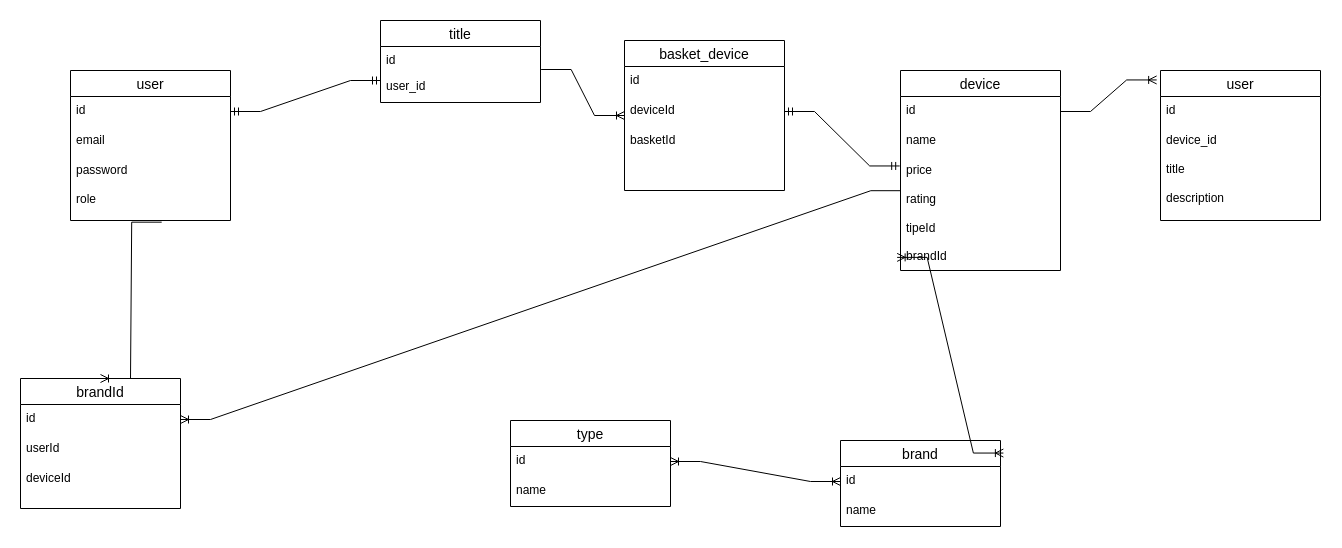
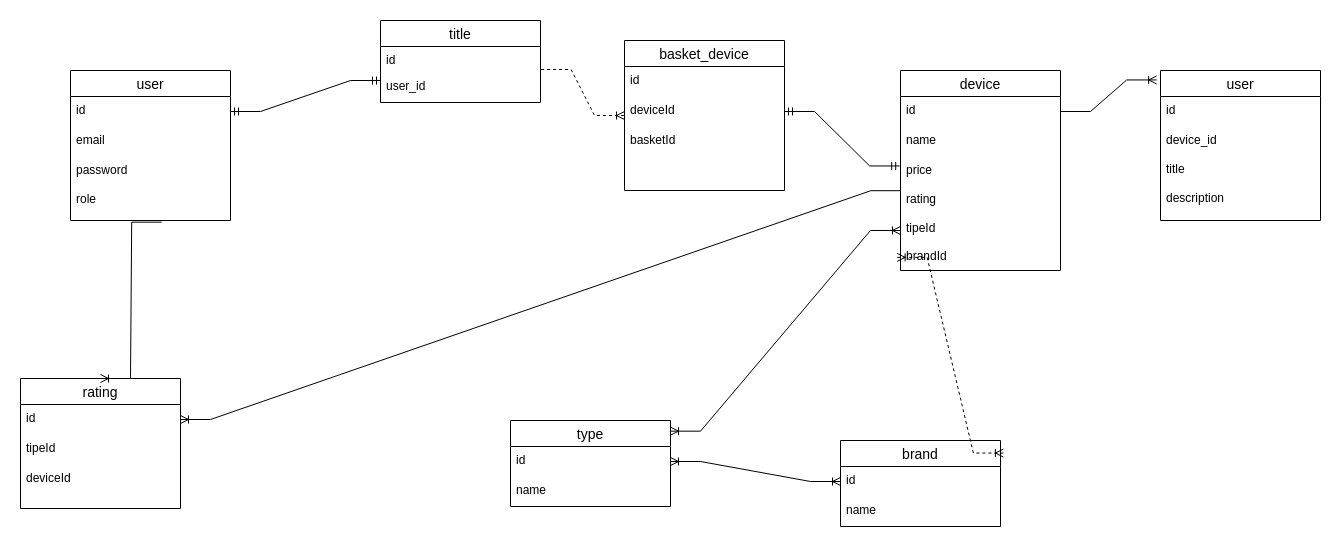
  <mxCell id="0" />
  <mxCell id="1" parent="0" />
  <mxCell id="2" value="user" style="swimlane;fontStyle=0;childLayout=stackLayout;horizontal=1;startSize=26;horizontalStack=0;resizeParent=1;resizeParentMax=0;resizeLast=0;collapsible=1;marginBottom=0;align=center;fontSize=14;" vertex="1" parent="1"><mxGeometry x="70" y="70" width="160" height="150" as="geometry" /></mxCell>
  <mxCell id="3" value="id" style="text;strokeColor=none;fillColor=none;spacingLeft=4;spacingRight=4;overflow=hidden;rotatable=0;points=[[0,0.5],[1,0.5]];portConstraint=eastwest;fontSize=12;whiteSpace=wrap;html=1;" vertex="1" parent="2"><mxGeometry y="26" width="160" height="30" as="geometry" /></mxCell>
  <mxCell id="4" value="email" style="text;strokeColor=none;fillColor=none;spacingLeft=4;spacingRight=4;overflow=hidden;rotatable=0;points=[[0,0.5],[1,0.5]];portConstraint=eastwest;fontSize=12;whiteSpace=wrap;html=1;" vertex="1" parent="2"><mxGeometry y="56" width="160" height="30" as="geometry" /></mxCell>
  <mxCell id="5" value="&lt;div&gt;password&lt;/div&gt;&lt;div&gt;&lt;br&gt;&lt;/div&gt;&lt;div&gt;role&lt;/div&gt;" style="text;strokeColor=none;fillColor=none;spacingLeft=4;spacingRight=4;overflow=hidden;rotatable=0;points=[[0,0.5],[1,0.5]];portConstraint=eastwest;fontSize=12;whiteSpace=wrap;html=1;" vertex="1" parent="2"><mxGeometry y="86" width="160" height="64" as="geometry" /></mxCell>
  <mxCell id="6" value="title" style="swimlane;fontStyle=0;childLayout=stackLayout;horizontal=1;startSize=26;horizontalStack=0;resizeParent=1;resizeParentMax=0;resizeLast=0;collapsible=1;marginBottom=0;align=center;fontSize=14;" vertex="1" parent="1"><mxGeometry x="380" y="20" width="160" height="82" as="geometry" /></mxCell>
  <mxCell id="7" value="id" style="text;strokeColor=none;fillColor=none;spacingLeft=4;spacingRight=4;overflow=hidden;rotatable=0;points=[[0,0.5],[1,0.5]];portConstraint=eastwest;fontSize=12;whiteSpace=wrap;html=1;" vertex="1" parent="6"><mxGeometry y="26" width="160" height="26" as="geometry" /></mxCell>
  <mxCell id="8" value="user_id" style="text;strokeColor=none;fillColor=none;spacingLeft=4;spacingRight=4;overflow=hidden;rotatable=0;points=[[0,0.5],[1,0.5]];portConstraint=eastwest;fontSize=12;whiteSpace=wrap;html=1;" vertex="1" parent="6"><mxGeometry y="52" width="160" height="30" as="geometry" /></mxCell>
  <mxCell id="9" value="" style="edgeStyle=entityRelationEdgeStyle;fontSize=12;html=1;endArrow=ERmandOne;startArrow=ERmandOne;rounded=0;exitX=1;exitY=0.5;exitDx=0;exitDy=0;entryX=0;entryY=0.267;entryDx=0;entryDy=0;entryPerimeter=0;" edge="1" parent="1" source="3" target="8"><mxGeometry width="100" height="100" relative="1" as="geometry"><mxPoint x="308.56" y="152.77" as="sourcePoint" /><mxPoint x="400" y="145" as="targetPoint" /></mxGeometry></mxCell>
  <mxCell id="10" value="device" style="swimlane;fontStyle=0;childLayout=stackLayout;horizontal=1;startSize=26;horizontalStack=0;resizeParent=1;resizeParentMax=0;resizeLast=0;collapsible=1;marginBottom=0;align=center;fontSize=14;" vertex="1" parent="1"><mxGeometry x="900" y="70" width="160" height="200" as="geometry" /></mxCell>
  <mxCell id="11" value="id" style="text;strokeColor=none;fillColor=none;spacingLeft=4;spacingRight=4;overflow=hidden;rotatable=0;points=[[0,0.5],[1,0.5]];portConstraint=eastwest;fontSize=12;whiteSpace=wrap;html=1;" vertex="1" parent="10"><mxGeometry y="26" width="160" height="30" as="geometry" /></mxCell>
  <mxCell id="12" value="name" style="text;strokeColor=none;fillColor=none;spacingLeft=4;spacingRight=4;overflow=hidden;rotatable=0;points=[[0,0.5],[1,0.5]];portConstraint=eastwest;fontSize=12;whiteSpace=wrap;html=1;" vertex="1" parent="10"><mxGeometry y="56" width="160" height="30" as="geometry" /></mxCell>
  <mxCell id="13" value="&lt;div&gt;price&lt;/div&gt;&lt;div&gt;&lt;br&gt;&lt;/div&gt;&lt;div&gt;rating&lt;/div&gt;&lt;div&gt;&lt;br&gt;&lt;/div&gt;&lt;div&gt;tipeId&lt;/div&gt;&lt;div&gt;&lt;br&gt;&lt;/div&gt;&lt;div&gt;brandId&lt;/div&gt;" style="text;strokeColor=none;fillColor=none;spacingLeft=4;spacingRight=4;overflow=hidden;rotatable=0;points=[[0,0.5],[1,0.5]];portConstraint=eastwest;fontSize=12;whiteSpace=wrap;html=1;" vertex="1" parent="10"><mxGeometry y="86" width="160" height="114" as="geometry" /></mxCell>
  <mxCell id="14" value="type" style="swimlane;fontStyle=0;childLayout=stackLayout;horizontal=1;startSize=26;horizontalStack=0;resizeParent=1;resizeParentMax=0;resizeLast=0;collapsible=1;marginBottom=0;align=center;fontSize=14;" vertex="1" parent="1"><mxGeometry x="510" y="420" width="160" height="86" as="geometry" /></mxCell>
  <mxCell id="15" value="id" style="text;strokeColor=none;fillColor=none;spacingLeft=4;spacingRight=4;overflow=hidden;rotatable=0;points=[[0,0.5],[1,0.5]];portConstraint=eastwest;fontSize=12;whiteSpace=wrap;html=1;" vertex="1" parent="14"><mxGeometry y="26" width="160" height="30" as="geometry" /></mxCell>
  <mxCell id="16" value="name" style="text;strokeColor=none;fillColor=none;spacingLeft=4;spacingRight=4;overflow=hidden;rotatable=0;points=[[0,0.5],[1,0.5]];portConstraint=eastwest;fontSize=12;whiteSpace=wrap;html=1;" vertex="1" parent="14"><mxGeometry y="56" width="160" height="30" as="geometry" /></mxCell>
  <mxCell id="17" value="brand" style="swimlane;fontStyle=0;childLayout=stackLayout;horizontal=1;startSize=26;horizontalStack=0;resizeParent=1;resizeParentMax=0;resizeLast=0;collapsible=1;marginBottom=0;align=center;fontSize=14;" vertex="1" parent="1"><mxGeometry x="840" y="440" width="160" height="86" as="geometry" /></mxCell>
  <mxCell id="18" value="id" style="text;strokeColor=none;fillColor=none;spacingLeft=4;spacingRight=4;overflow=hidden;rotatable=0;points=[[0,0.5],[1,0.5]];portConstraint=eastwest;fontSize=12;whiteSpace=wrap;html=1;" vertex="1" parent="17"><mxGeometry y="26" width="160" height="30" as="geometry" /></mxCell>
  <mxCell id="19" value="name" style="text;strokeColor=none;fillColor=none;spacingLeft=4;spacingRight=4;overflow=hidden;rotatable=0;points=[[0,0.5],[1,0.5]];portConstraint=eastwest;fontSize=12;whiteSpace=wrap;html=1;" vertex="1" parent="17"><mxGeometry y="56" width="160" height="30" as="geometry" /></mxCell>
- <mxCell id="21" value="" style="edgeStyle=entityRelationEdgeStyle;fontSize=12;html=1;endArrow=ERoneToMany;startArrow=ERoneToMany;rounded=0;entryX=-0.021;entryY=0.885;entryDx=0;entryDy=0;entryPerimeter=0;exitX=1.018;exitY=0.146;exitDx=0;exitDy=0;exitPerimeter=0;" edge="1" parent="1" source="17" target="13"><mxGeometry width="100" height="100" relative="1" as="geometry"><mxPoint x="970" y="410" as="sourcePoint" /><mxPoint x="550" y="380" as="targetPoint" /></mxGeometry></mxCell>
+ <mxCell id="20" value="" style="edgeStyle=entityRelationEdgeStyle;fontSize=12;html=1;endArrow=ERoneToMany;startArrow=ERoneToMany;rounded=0;exitX=1;exitY=0.124;exitDx=0;exitDy=0;entryX=0;entryY=0.649;entryDx=0;entryDy=0;entryPerimeter=0;exitPerimeter=0;" edge="1" parent="1" source="14" target="13"><mxGeometry width="100" height="100" relative="1" as="geometry"><mxPoint x="680" y="380" as="sourcePoint" /><mxPoint x="780" y="280" as="targetPoint" /></mxGeometry></mxCell>
+ <mxCell id="21" value="" style="edgeStyle=entityRelationEdgeStyle;fontSize=12;html=1;endArrow=ERoneToMany;startArrow=ERoneToMany;rounded=0;entryX=-0.021;entryY=0.885;entryDx=0;entryDy=0;entryPerimeter=0;exitX=1.018;exitY=0.146;exitDx=0;exitDy=0;exitPerimeter=0;dashed=1;" edge="1" parent="1" source="17" target="13"><mxGeometry width="100" height="100" relative="1" as="geometry"><mxPoint x="970" y="410" as="sourcePoint" /><mxPoint x="550" y="380" as="targetPoint" /></mxGeometry></mxCell>
  <mxCell id="22" value="" style="edgeStyle=entityRelationEdgeStyle;fontSize=12;html=1;endArrow=ERoneToMany;startArrow=ERoneToMany;rounded=0;exitX=1;exitY=0.5;exitDx=0;exitDy=0;entryX=0;entryY=0.5;entryDx=0;entryDy=0;" edge="1" parent="1" source="15" target="18"><mxGeometry width="100" height="100" relative="1" as="geometry"><mxPoint x="740" y="620" as="sourcePoint" /><mxPoint x="840" y="520" as="targetPoint" /></mxGeometry></mxCell>
  <mxCell id="23" value="user" style="swimlane;fontStyle=0;childLayout=stackLayout;horizontal=1;startSize=26;horizontalStack=0;resizeParent=1;resizeParentMax=0;resizeLast=0;collapsible=1;marginBottom=0;align=center;fontSize=14;" vertex="1" parent="1"><mxGeometry x="1160" y="70" width="160" height="150" as="geometry" /></mxCell>
  <mxCell id="24" value="id" style="text;strokeColor=none;fillColor=none;spacingLeft=4;spacingRight=4;overflow=hidden;rotatable=0;points=[[0,0.5],[1,0.5]];portConstraint=eastwest;fontSize=12;whiteSpace=wrap;html=1;" vertex="1" parent="23"><mxGeometry y="26" width="160" height="30" as="geometry" /></mxCell>
  <mxCell id="25" value="device_id&lt;div&gt;&lt;br&gt;&lt;/div&gt;&lt;div&gt;title&lt;/div&gt;&lt;div&gt;&lt;br&gt;&lt;/div&gt;&lt;div&gt;description&lt;/div&gt;&lt;div&gt;&lt;br&gt;&lt;/div&gt;" style="text;strokeColor=none;fillColor=none;spacingLeft=4;spacingRight=4;overflow=hidden;rotatable=0;points=[[0,0.5],[1,0.5]];portConstraint=eastwest;fontSize=12;whiteSpace=wrap;html=1;" vertex="1" parent="23"><mxGeometry y="56" width="160" height="94" as="geometry" /></mxCell>
  <mxCell id="26" value="" style="edgeStyle=entityRelationEdgeStyle;fontSize=12;html=1;endArrow=ERoneToMany;rounded=0;exitX=1;exitY=0.5;exitDx=0;exitDy=0;entryX=-0.024;entryY=0.063;entryDx=0;entryDy=0;entryPerimeter=0;" edge="1" parent="1" source="11" target="23"><mxGeometry width="100" height="100" relative="1" as="geometry"><mxPoint x="790" y="90" as="sourcePoint" /><mxPoint x="890" y="-10" as="targetPoint" /></mxGeometry></mxCell>
  <mxCell id="27" value="basket_device" style="swimlane;fontStyle=0;childLayout=stackLayout;horizontal=1;startSize=26;horizontalStack=0;resizeParent=1;resizeParentMax=0;resizeLast=0;collapsible=1;marginBottom=0;align=center;fontSize=14;" vertex="1" parent="1"><mxGeometry x="624" y="40" width="160" height="150" as="geometry" /></mxCell>
  <mxCell id="28" value="id" style="text;strokeColor=none;fillColor=none;spacingLeft=4;spacingRight=4;overflow=hidden;rotatable=0;points=[[0,0.5],[1,0.5]];portConstraint=eastwest;fontSize=12;whiteSpace=wrap;html=1;" vertex="1" parent="27"><mxGeometry y="26" width="160" height="30" as="geometry" /></mxCell>
  <mxCell id="29" value="deviceId" style="text;strokeColor=none;fillColor=none;spacingLeft=4;spacingRight=4;overflow=hidden;rotatable=0;points=[[0,0.5],[1,0.5]];portConstraint=eastwest;fontSize=12;whiteSpace=wrap;html=1;" vertex="1" parent="27"><mxGeometry y="56" width="160" height="30" as="geometry" /></mxCell>
  <mxCell id="30" value="&lt;div&gt;basketId&lt;/div&gt;" style="text;strokeColor=none;fillColor=none;spacingLeft=4;spacingRight=4;overflow=hidden;rotatable=0;points=[[0,0.5],[1,0.5]];portConstraint=eastwest;fontSize=12;whiteSpace=wrap;html=1;" vertex="1" parent="27"><mxGeometry y="86" width="160" height="64" as="geometry" /></mxCell>
- <mxCell id="31" value="" style="edgeStyle=entityRelationEdgeStyle;fontSize=12;html=1;endArrow=ERoneToMany;rounded=0;exitX=1.004;exitY=-0.1;exitDx=0;exitDy=0;exitPerimeter=0;entryX=0;entryY=0.5;entryDx=0;entryDy=0;" edge="1" parent="1" source="8" target="27"><mxGeometry width="100" height="100" relative="1" as="geometry"><mxPoint x="400" y="410" as="sourcePoint" /><mxPoint x="500" y="310" as="targetPoint" /></mxGeometry></mxCell>
+ <mxCell id="31" value="" style="edgeStyle=entityRelationEdgeStyle;fontSize=12;html=1;endArrow=ERoneToMany;rounded=0;exitX=1.004;exitY=-0.1;exitDx=0;exitDy=0;exitPerimeter=0;entryX=0;entryY=0.5;entryDx=0;entryDy=0;dashed=1;" edge="1" parent="1" source="8" target="27"><mxGeometry width="100" height="100" relative="1" as="geometry"><mxPoint x="400" y="410" as="sourcePoint" /><mxPoint x="500" y="310" as="targetPoint" /></mxGeometry></mxCell>
  <mxCell id="32" value="" style="edgeStyle=entityRelationEdgeStyle;fontSize=12;html=1;endArrow=ERmandOne;startArrow=ERmandOne;rounded=0;exitX=1;exitY=0.5;exitDx=0;exitDy=0;entryX=-0.005;entryY=0.083;entryDx=0;entryDy=0;entryPerimeter=0;" edge="1" parent="1" source="29" target="13"><mxGeometry width="100" height="100" relative="1" as="geometry"><mxPoint x="670" y="340" as="sourcePoint" /><mxPoint x="880" y="175" as="targetPoint" /></mxGeometry></mxCell>
- <mxCell id="33" value="brandId" style="swimlane;fontStyle=0;childLayout=stackLayout;horizontal=1;startSize=26;horizontalStack=0;resizeParent=1;resizeParentMax=0;resizeLast=0;collapsible=1;marginBottom=0;align=center;fontSize=14;" vertex="1" parent="1"><mxGeometry x="20" y="378" width="160" height="130" as="geometry" /></mxCell>
+ <mxCell id="33" value="rating" style="swimlane;fontStyle=0;childLayout=stackLayout;horizontal=1;startSize=26;horizontalStack=0;resizeParent=1;resizeParentMax=0;resizeLast=0;collapsible=1;marginBottom=0;align=center;fontSize=14;" vertex="1" parent="1"><mxGeometry x="20" y="378" width="160" height="130" as="geometry" /></mxCell>
  <mxCell id="34" value="id" style="text;strokeColor=none;fillColor=none;spacingLeft=4;spacingRight=4;overflow=hidden;rotatable=0;points=[[0,0.5],[1,0.5]];portConstraint=eastwest;fontSize=12;whiteSpace=wrap;html=1;" vertex="1" parent="33"><mxGeometry y="26" width="160" height="30" as="geometry" /></mxCell>
- <mxCell id="35" value="userId" style="text;strokeColor=none;fillColor=none;spacingLeft=4;spacingRight=4;overflow=hidden;rotatable=0;points=[[0,0.5],[1,0.5]];portConstraint=eastwest;fontSize=12;whiteSpace=wrap;html=1;" vertex="1" parent="33"><mxGeometry y="56" width="160" height="30" as="geometry" /></mxCell>
+ <mxCell id="35" value="tipeId" style="text;strokeColor=none;fillColor=none;spacingLeft=4;spacingRight=4;overflow=hidden;rotatable=0;points=[[0,0.5],[1,0.5]];portConstraint=eastwest;fontSize=12;whiteSpace=wrap;html=1;" vertex="1" parent="33"><mxGeometry y="56" width="160" height="30" as="geometry" /></mxCell>
  <mxCell id="36" value="deviceId" style="text;strokeColor=none;fillColor=none;spacingLeft=4;spacingRight=4;overflow=hidden;rotatable=0;points=[[0,0.5],[1,0.5]];portConstraint=eastwest;fontSize=12;whiteSpace=wrap;html=1;" vertex="1" parent="33"><mxGeometry y="86" width="160" height="44" as="geometry" /></mxCell>
  <mxCell id="37" value="" style="edgeStyle=entityRelationEdgeStyle;fontSize=12;html=1;endArrow=ERoneToMany;rounded=0;exitX=0.57;exitY=1.026;exitDx=0;exitDy=0;exitPerimeter=0;entryX=0.5;entryY=0;entryDx=0;entryDy=0;" edge="1" parent="1" source="5" target="33"><mxGeometry width="100" height="100" relative="1" as="geometry"><mxPoint x="300" y="500" as="sourcePoint" /><mxPoint x="400" y="400" as="targetPoint" /></mxGeometry></mxCell>
  <mxCell id="38" value="" style="edgeStyle=entityRelationEdgeStyle;fontSize=12;html=1;endArrow=ERoneToMany;rounded=0;exitX=0.002;exitY=0.3;exitDx=0;exitDy=0;exitPerimeter=0;entryX=1;entryY=0.5;entryDx=0;entryDy=0;" edge="1" parent="1" source="13" target="34"><mxGeometry width="100" height="100" relative="1" as="geometry"><mxPoint x="390" y="430" as="sourcePoint" /><mxPoint x="490" y="330" as="targetPoint" /></mxGeometry></mxCell>
